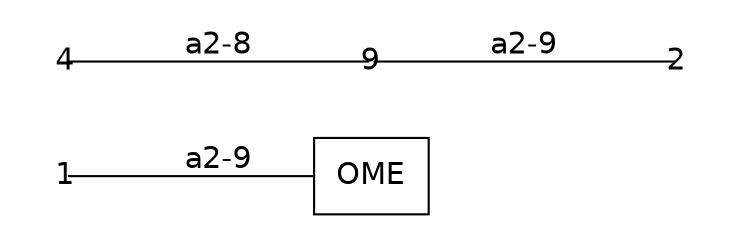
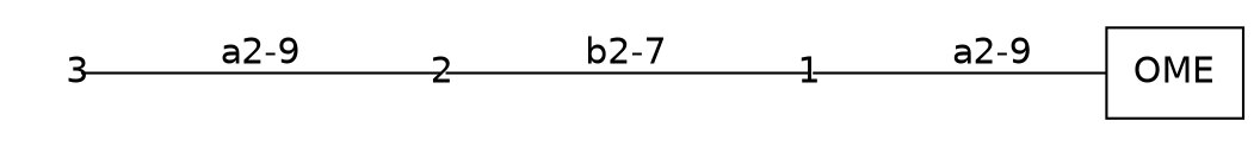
  graph {
    nodesep=0.05
    rankdir=LR
    ranksep=0.8
    splines=false
    node [fixedsize=true fontname=DejaVuSans labelfontsize=12 scale=true shape=none]
    edge [fontname=DejaVuSans headclip=false labelangle=320.0 labeldistance=1.2 labelfontsize=12 tailclip=false]
    n1 [label=OME shape=box]
    1 [height=0.7]
    2 [height=0.7]
-   3 [height=0.7 label=9]
-   4 [height=0.7]
+   3 [height=0.7]
    1 -- n1 [headclip=true label="a2-9"]
+   2 -- 1 [label="b2-7"]
    3 -- 2 [label="a2-9"]
-   4 -- 3 [label="a2-8"]
  }
